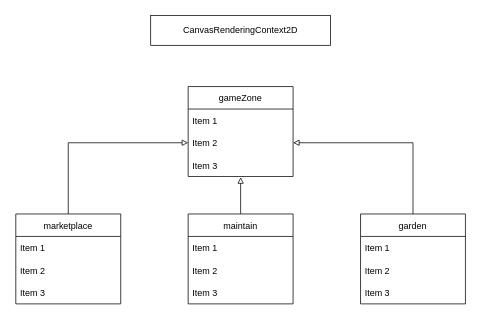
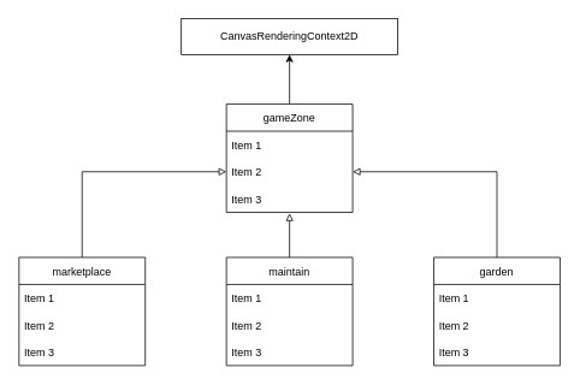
  <mxCell id="0" />
  <mxCell id="1" parent="0" />
  <mxCell id="2" value="CanvasRenderingContext2D" style="rounded=0;whiteSpace=wrap;html=1;" vertex="1" parent="1"><mxGeometry x="200" y="20" width="240" height="40" as="geometry" /></mxCell>
+ <mxCell id="3" style="edgeStyle=orthogonalEdgeStyle;rounded=0;orthogonalLoop=1;jettySize=auto;html=1;entryX=0.5;entryY=1;entryDx=0;entryDy=0;" edge="1" parent="1" source="4" target="2"><mxGeometry relative="1" as="geometry" /></mxCell>
  <mxCell id="4" value="gameZone" style="swimlane;fontStyle=0;childLayout=stackLayout;horizontal=1;startSize=30;horizontalStack=0;resizeParent=1;resizeParentMax=0;resizeLast=0;collapsible=1;marginBottom=0;" vertex="1" parent="1"><mxGeometry x="250" y="115" width="140" height="120" as="geometry" /></mxCell>
  <mxCell id="5" value="Item 1" style="text;strokeColor=none;fillColor=none;align=left;verticalAlign=middle;spacingLeft=4;spacingRight=4;overflow=hidden;points=[[0,0.5],[1,0.5]];portConstraint=eastwest;rotatable=0;" vertex="1" parent="4"><mxGeometry y="30" width="140" height="30" as="geometry" /></mxCell>
  <mxCell id="6" value="Item 2" style="text;strokeColor=none;fillColor=none;align=left;verticalAlign=middle;spacingLeft=4;spacingRight=4;overflow=hidden;points=[[0,0.5],[1,0.5]];portConstraint=eastwest;rotatable=0;" vertex="1" parent="4"><mxGeometry y="60" width="140" height="30" as="geometry" /></mxCell>
  <mxCell id="7" value="Item 3" style="text;strokeColor=none;fillColor=none;align=left;verticalAlign=middle;spacingLeft=4;spacingRight=4;overflow=hidden;points=[[0,0.5],[1,0.5]];portConstraint=eastwest;rotatable=0;" vertex="1" parent="4"><mxGeometry y="90" width="140" height="30" as="geometry" /></mxCell>
  <mxCell id="8" style="edgeStyle=orthogonalEdgeStyle;rounded=0;orthogonalLoop=1;jettySize=auto;html=1;entryX=1;entryY=0.5;entryDx=0;entryDy=0;endArrow=block;endFill=0;" edge="1" parent="1" source="9" target="6"><mxGeometry relative="1" as="geometry" /></mxCell>
  <mxCell id="9" value="garden" style="swimlane;fontStyle=0;childLayout=stackLayout;horizontal=1;startSize=30;horizontalStack=0;resizeParent=1;resizeParentMax=0;resizeLast=0;collapsible=1;marginBottom=0;" vertex="1" parent="1"><mxGeometry x="480" y="285" width="140" height="120" as="geometry" /></mxCell>
  <mxCell id="10" value="Item 1" style="text;strokeColor=none;fillColor=none;align=left;verticalAlign=middle;spacingLeft=4;spacingRight=4;overflow=hidden;points=[[0,0.5],[1,0.5]];portConstraint=eastwest;rotatable=0;" vertex="1" parent="9"><mxGeometry y="30" width="140" height="30" as="geometry" /></mxCell>
  <mxCell id="11" value="Item 2" style="text;strokeColor=none;fillColor=none;align=left;verticalAlign=middle;spacingLeft=4;spacingRight=4;overflow=hidden;points=[[0,0.5],[1,0.5]];portConstraint=eastwest;rotatable=0;" vertex="1" parent="9"><mxGeometry y="60" width="140" height="30" as="geometry" /></mxCell>
  <mxCell id="12" value="Item 3" style="text;strokeColor=none;fillColor=none;align=left;verticalAlign=middle;spacingLeft=4;spacingRight=4;overflow=hidden;points=[[0,0.5],[1,0.5]];portConstraint=eastwest;rotatable=0;" vertex="1" parent="9"><mxGeometry y="90" width="140" height="30" as="geometry" /></mxCell>
  <mxCell id="13" style="edgeStyle=orthogonalEdgeStyle;rounded=0;orthogonalLoop=1;jettySize=auto;html=1;entryX=0.5;entryY=1.033;entryDx=0;entryDy=0;entryPerimeter=0;endArrow=block;endFill=0;" edge="1" parent="1" source="14" target="7"><mxGeometry relative="1" as="geometry" /></mxCell>
  <mxCell id="14" value="maintain" style="swimlane;fontStyle=0;childLayout=stackLayout;horizontal=1;startSize=30;horizontalStack=0;resizeParent=1;resizeParentMax=0;resizeLast=0;collapsible=1;marginBottom=0;" vertex="1" parent="1"><mxGeometry x="250" y="285" width="140" height="120" as="geometry" /></mxCell>
  <mxCell id="15" value="Item 1" style="text;strokeColor=none;fillColor=none;align=left;verticalAlign=middle;spacingLeft=4;spacingRight=4;overflow=hidden;points=[[0,0.5],[1,0.5]];portConstraint=eastwest;rotatable=0;" vertex="1" parent="14"><mxGeometry y="30" width="140" height="30" as="geometry" /></mxCell>
  <mxCell id="16" value="Item 2" style="text;strokeColor=none;fillColor=none;align=left;verticalAlign=middle;spacingLeft=4;spacingRight=4;overflow=hidden;points=[[0,0.5],[1,0.5]];portConstraint=eastwest;rotatable=0;" vertex="1" parent="14"><mxGeometry y="60" width="140" height="30" as="geometry" /></mxCell>
  <mxCell id="17" value="Item 3" style="text;strokeColor=none;fillColor=none;align=left;verticalAlign=middle;spacingLeft=4;spacingRight=4;overflow=hidden;points=[[0,0.5],[1,0.5]];portConstraint=eastwest;rotatable=0;" vertex="1" parent="14"><mxGeometry y="90" width="140" height="30" as="geometry" /></mxCell>
  <mxCell id="18" style="edgeStyle=orthogonalEdgeStyle;rounded=0;orthogonalLoop=1;jettySize=auto;html=1;entryX=0;entryY=0.5;entryDx=0;entryDy=0;endArrow=block;endFill=0;" edge="1" parent="1" source="19" target="6"><mxGeometry relative="1" as="geometry" /></mxCell>
  <mxCell id="19" value="marketplace" style="swimlane;fontStyle=0;childLayout=stackLayout;horizontal=1;startSize=30;horizontalStack=0;resizeParent=1;resizeParentMax=0;resizeLast=0;collapsible=1;marginBottom=0;" vertex="1" parent="1"><mxGeometry x="20" y="285" width="140" height="120" as="geometry" /></mxCell>
  <mxCell id="20" value="Item 1" style="text;strokeColor=none;fillColor=none;align=left;verticalAlign=middle;spacingLeft=4;spacingRight=4;overflow=hidden;points=[[0,0.5],[1,0.5]];portConstraint=eastwest;rotatable=0;" vertex="1" parent="19"><mxGeometry y="30" width="140" height="30" as="geometry" /></mxCell>
  <mxCell id="21" value="Item 2" style="text;strokeColor=none;fillColor=none;align=left;verticalAlign=middle;spacingLeft=4;spacingRight=4;overflow=hidden;points=[[0,0.5],[1,0.5]];portConstraint=eastwest;rotatable=0;" vertex="1" parent="19"><mxGeometry y="60" width="140" height="30" as="geometry" /></mxCell>
  <mxCell id="22" value="Item 3" style="text;strokeColor=none;fillColor=none;align=left;verticalAlign=middle;spacingLeft=4;spacingRight=4;overflow=hidden;points=[[0,0.5],[1,0.5]];portConstraint=eastwest;rotatable=0;" vertex="1" parent="19"><mxGeometry y="90" width="140" height="30" as="geometry" /></mxCell>
